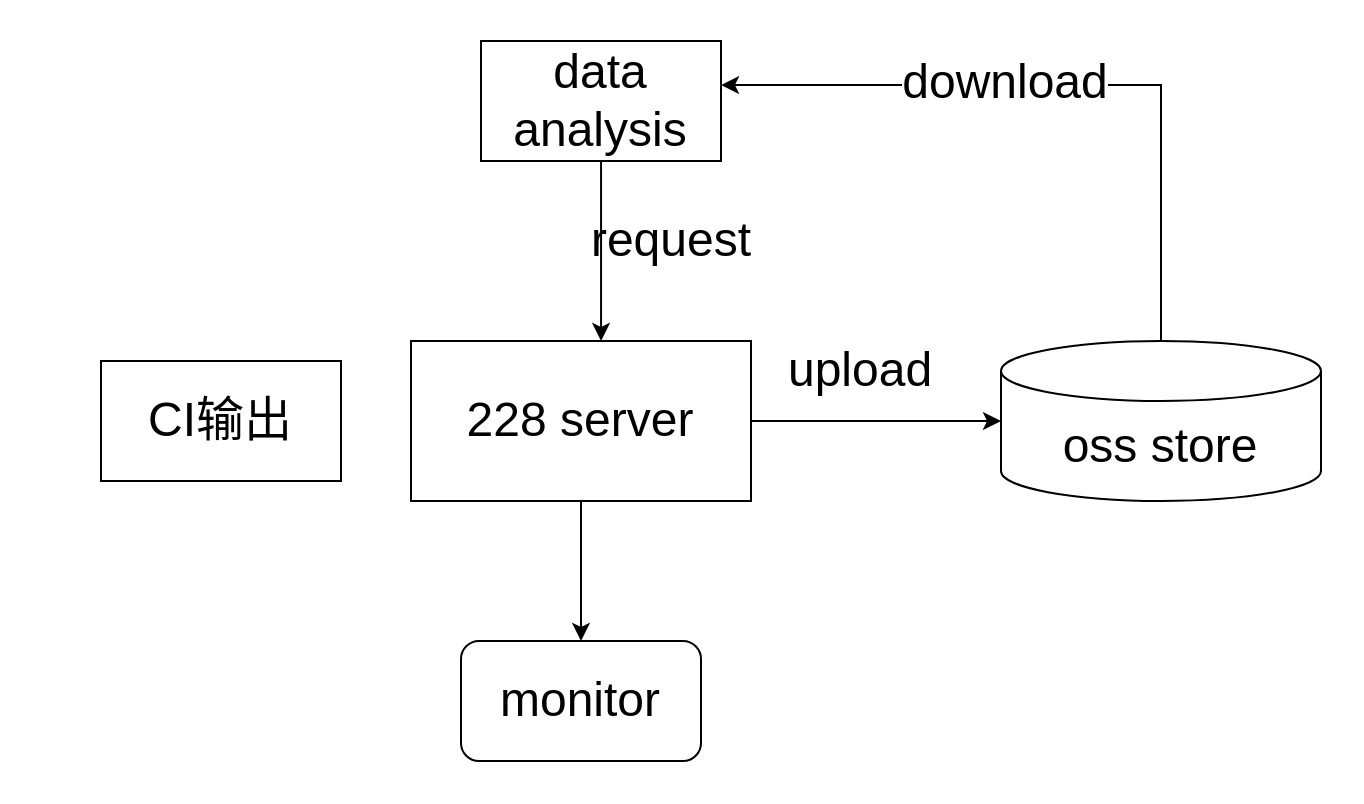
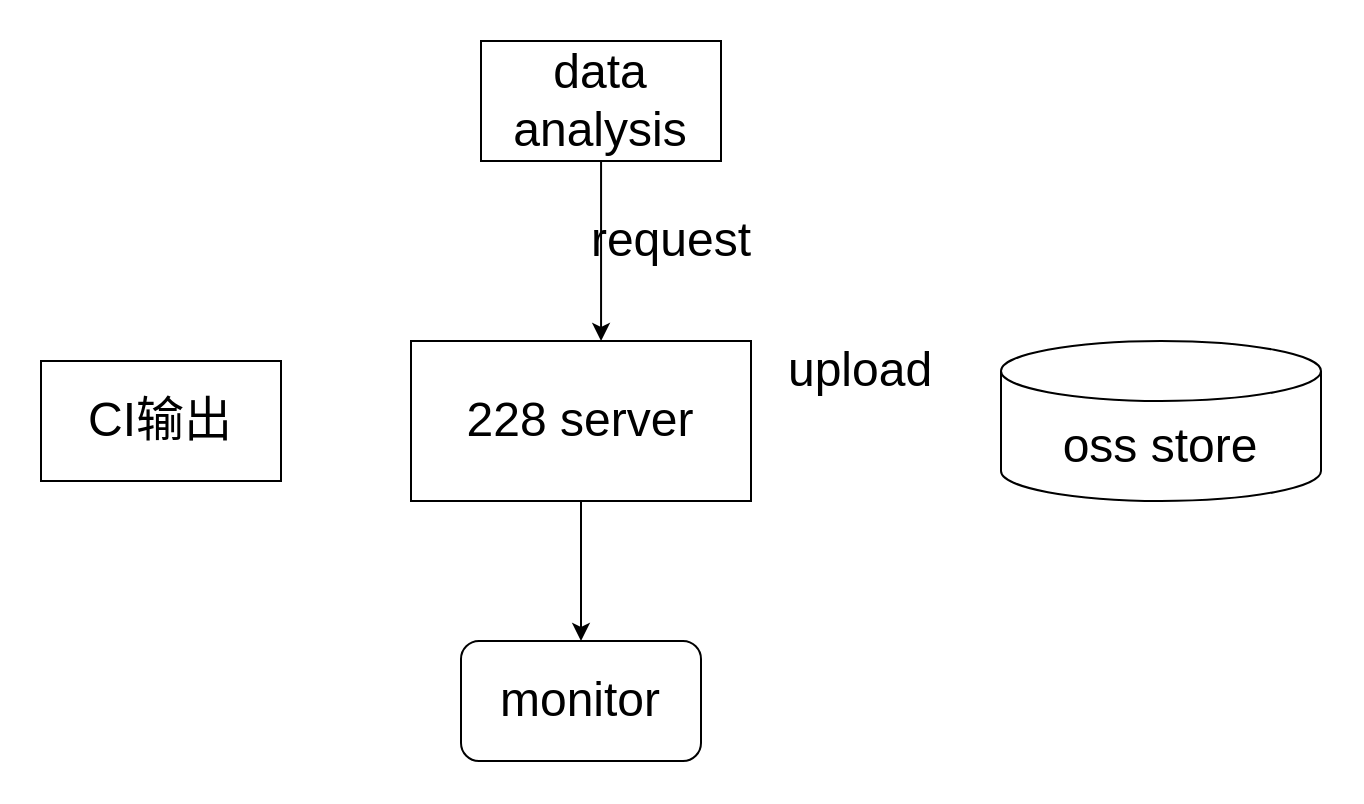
  <mxCell id="0" />
  <mxCell id="1" parent="0" />
- <mxCell id="2" style="edgeStyle=orthogonalEdgeStyle;rounded=0;orthogonalLoop=1;jettySize=auto;html=1;exitX=1;exitY=0.5;exitDx=0;exitDy=0;entryX=0;entryY=0.5;entryDx=0;entryDy=0;entryPerimeter=0;fontSize=24;" parent="1" source="4" target="7" edge="1"><mxGeometry relative="1" as="geometry" /></mxCell>
  <mxCell id="3" style="edgeStyle=orthogonalEdgeStyle;rounded=0;orthogonalLoop=1;jettySize=auto;html=1;fontSize=24;" parent="1" source="4" target="10" edge="1"><mxGeometry relative="1" as="geometry" /></mxCell>
  <mxCell id="4" value="&lt;font style=&quot;font-size: 24px;&quot;&gt;228 server&lt;/font&gt;" style="whiteSpace=wrap;html=1;rounded=0;" parent="1" vertex="1"><mxGeometry x="205" y="170" width="170" height="80" as="geometry" /></mxCell>
- <mxCell id="5" style="edgeStyle=orthogonalEdgeStyle;rounded=0;orthogonalLoop=1;jettySize=auto;html=1;entryX=1;entryY=0.367;entryDx=0;entryDy=0;entryPerimeter=0;" edge="1" parent="1" source="7" target="9"><mxGeometry relative="1" as="geometry"><mxPoint x="730" y="40" as="targetPoint" /><Array as="points"><mxPoint x="580" y="42" /></Array></mxGeometry></mxCell>
- <mxCell id="6" value="&lt;font style=&quot;font-size: 24px;&quot;&gt;download&lt;/font&gt;" style="edgeLabel;html=1;align=center;verticalAlign=middle;resizable=0;points=[];" vertex="1" connectable="0" parent="5"><mxGeometry x="0.184" y="-2" relative="1" as="geometry"><mxPoint as="offset" /></mxGeometry></mxCell>
  <mxCell id="7" value="oss store" style="shape=cylinder3;whiteSpace=wrap;html=1;boundedLbl=1;backgroundOutline=1;size=15;fontSize=24;" parent="1" vertex="1"><mxGeometry x="500" y="170" width="160" height="80" as="geometry" /></mxCell>
  <mxCell id="8" style="edgeStyle=orthogonalEdgeStyle;rounded=0;orthogonalLoop=1;jettySize=auto;html=1;entryX=0.559;entryY=0;entryDx=0;entryDy=0;entryPerimeter=0;fontSize=24;" parent="1" source="9" target="4" edge="1"><mxGeometry relative="1" as="geometry" /></mxCell>
  <mxCell id="9" value="data analysis" style="rounded=0;whiteSpace=wrap;html=1;fontSize=24;" parent="1" vertex="1"><mxGeometry x="240" y="20" width="120" height="60" as="geometry" /></mxCell>
  <mxCell id="10" value="monitor" style="rounded=1;whiteSpace=wrap;html=1;fontSize=24;" parent="1" vertex="1"><mxGeometry x="230" y="320" width="120" height="60" as="geometry" /></mxCell>
- <mxCell id="11" value="CI输出" style="rounded=0;whiteSpace=wrap;html=1;fontSize=24;" parent="1" vertex="1"><mxGeometry x="50" y="180" width="120" height="60" as="geometry" /></mxCell>
+ <mxCell id="11" value="CI输出" style="rounded=0;whiteSpace=wrap;html=1;fontSize=24;" parent="1" vertex="1"><mxGeometry x="20" y="180" width="120" height="60" as="geometry" /></mxCell>
  <mxCell id="12" value="upload" style="text;html=1;strokeColor=none;fillColor=none;align=center;verticalAlign=middle;whiteSpace=wrap;rounded=0;fontSize=24;" parent="1" vertex="1"><mxGeometry x="400" y="170" width="60" height="30" as="geometry" /></mxCell>
  <mxCell id="13" value="request" style="text;html=1;align=center;verticalAlign=middle;resizable=0;points=[];autosize=1;strokeColor=none;fillColor=none;fontSize=24;" parent="1" vertex="1"><mxGeometry x="285" y="100" width="100" height="40" as="geometry" /></mxCell>
